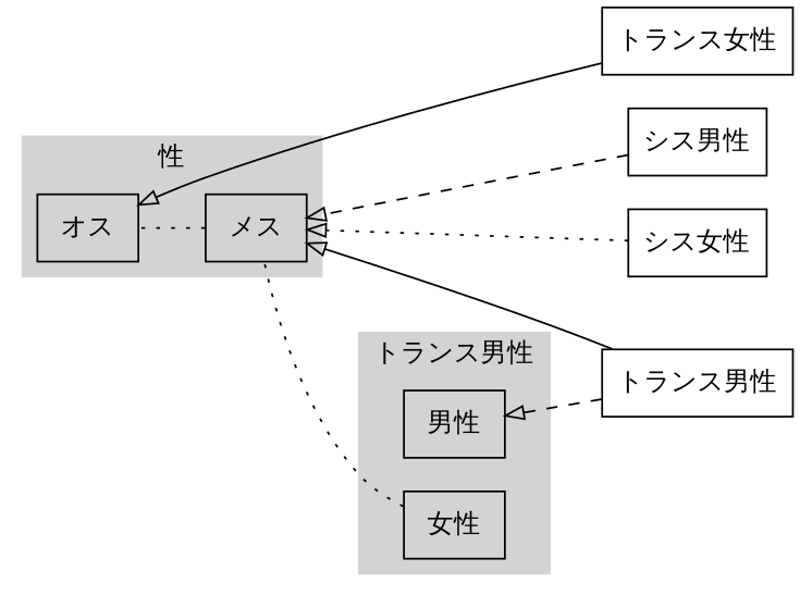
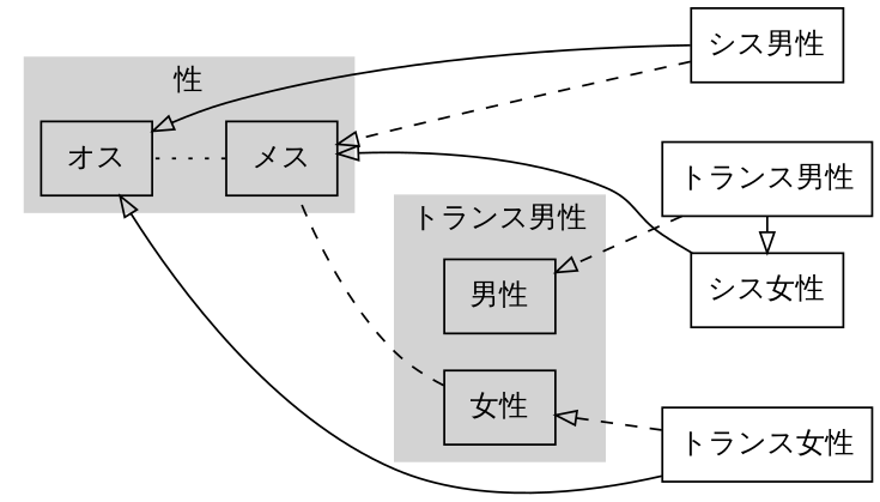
  digraph {
    fontname="Yu Gothic"
    rankdir=RL
    node [fontname="Yu Gothic" shape=box]
    edge [arrowhead=onormal fontname="Yu Gothic"]
    "シス男性"
    "トランス男性"
    "トランス女性"
    "シス女性"
    "男性"
    "オス"
    "女性"
    "メス"
    subgraph sub_1 {
      rank=same
      "シス男性"
      "トランス男性"
      "トランス女性"
      "シス女性"
    }
    subgraph sub_2 {
      "男性"
      "オス"
      "女性"
      "メス"
    }
    subgraph sub_3 {
      "シス男性"
      "トランス男性"
      "トランス女性"
      "シス女性"
      "オス"
      "メス"
    }
    subgraph sub_4 {
      "シス男性"
      "トランス男性"
      "トランス女性"
      "シス女性"
      "男性"
      "女性"
    }
    subgraph cluster_5 {
      color=lightgrey
      label="性"
      rank=same
      style=filled
      "オス"
      "メス"
    }
    subgraph cluster_6 {
      color=lightgrey
      label="トランス男性"
      rank=same
      style=filled
      "男性"
      "女性"
    }
+   "シス男性" -> "オス"
    "シス男性" -> "メス" [style=dashed]
    "トランス男性" -> "男性" [style=dashed]
-   "トランス男性" -> "メス"
+   "トランス男性" -> "シス女性"
    "トランス女性" -> "オス"
-   "シス女性" -> "メス" [style=dotted]
-   "女性" -> "メス" [arrowhead=none style=dotted]
+   "トランス女性" -> "女性" [style=dashed]
+   "シス女性" -> "メス"
+   "女性" -> "メス" [arrowhead=none style=dashed]
    "メス" -> "オス" [arrowhead=none style=dotted]
  }
